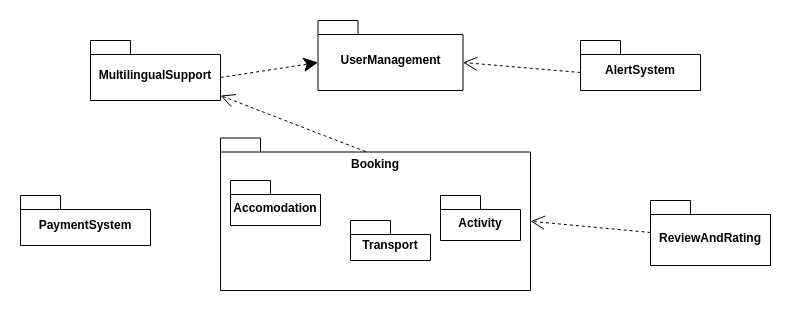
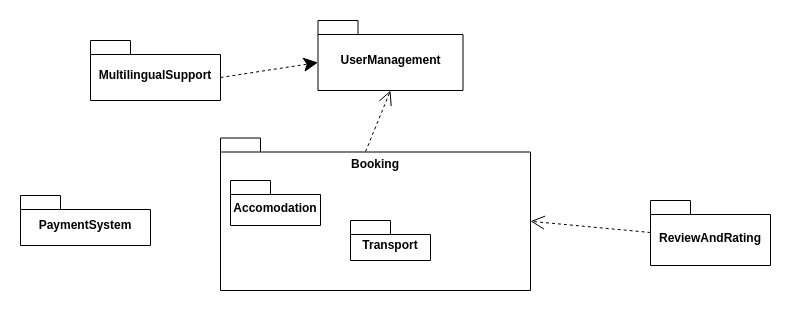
  <mxCell id="0" />
  <mxCell id="1" parent="0" />
  <mxCell id="2" value="UserManagement" style="shape=folder;fontStyle=1;spacingTop=10;tabWidth=40;tabHeight=14;tabPosition=left;html=1;whiteSpace=wrap;" vertex="1" parent="1"><mxGeometry x="317.5" y="20" width="145" height="70" as="geometry" /></mxCell>
  <mxCell id="3" value="Booking" style="shape=folder;fontStyle=1;spacingTop=-100;tabWidth=40;tabHeight=14;tabPosition=left;html=1;whiteSpace=wrap;align=center;" vertex="1" parent="1"><mxGeometry x="220" y="137.5" width="310" height="152.5" as="geometry" /></mxCell>
  <mxCell id="4" value="Accomodation" style="shape=folder;fontStyle=1;spacingTop=10;tabWidth=40;tabHeight=14;tabPosition=left;html=1;whiteSpace=wrap;" vertex="1" parent="1"><mxGeometry x="230" y="180" width="90" height="45" as="geometry" /></mxCell>
  <mxCell id="5" value="Transport" style="shape=folder;fontStyle=1;spacingTop=10;tabWidth=40;tabHeight=14;tabPosition=left;html=1;whiteSpace=wrap;" vertex="1" parent="1"><mxGeometry x="350" y="220" width="80" height="40" as="geometry" /></mxCell>
- <mxCell id="6" value="Activity" style="shape=folder;fontStyle=1;spacingTop=10;tabWidth=40;tabHeight=14;tabPosition=left;html=1;whiteSpace=wrap;" vertex="1" parent="1"><mxGeometry x="440" y="195" width="80" height="45" as="geometry" /></mxCell>
  <mxCell id="7" value="PaymentSystem" style="shape=folder;fontStyle=1;spacingTop=10;tabWidth=40;tabHeight=14;tabPosition=left;html=1;whiteSpace=wrap;" vertex="1" parent="1"><mxGeometry x="20" y="195" width="130" height="50" as="geometry" /></mxCell>
  <mxCell id="8" value="ReviewAndRating" style="shape=folder;fontStyle=1;spacingTop=10;tabWidth=40;tabHeight=14;tabPosition=left;html=1;whiteSpace=wrap;" vertex="1" parent="1"><mxGeometry x="650" y="200" width="120" height="65" as="geometry" /></mxCell>
- <mxCell id="9" value="AlertSystem" style="shape=folder;fontStyle=1;spacingTop=10;tabWidth=40;tabHeight=14;tabPosition=left;html=1;whiteSpace=wrap;" vertex="1" parent="1"><mxGeometry x="580" y="40" width="120" height="50" as="geometry" /></mxCell>
  <mxCell id="10" value="MultilingualSupport" style="shape=folder;fontStyle=1;spacingTop=10;tabWidth=40;tabHeight=14;tabPosition=left;html=1;whiteSpace=wrap;" vertex="1" parent="1"><mxGeometry x="90" y="40" width="130" height="60" as="geometry" /></mxCell>
- <mxCell id="11" value="" style="endArrow=open;endSize=12;dashed=1;html=1;rounded=0;exitX=0.468;exitY=0.089;exitDx=0;exitDy=0;exitPerimeter=0;" edge="1" parent="1" source="3" target="10"><mxGeometry width="160" relative="1" as="geometry"><mxPoint x="300" y="180" as="sourcePoint" /><mxPoint x="460" y="180" as="targetPoint" /></mxGeometry></mxCell>
+ <mxCell id="11" value="" style="endArrow=open;endSize=12;dashed=1;html=1;rounded=0;exitX=0.468;exitY=0.089;exitDx=0;exitDy=0;exitPerimeter=0;entryX=0.5;entryY=1;entryDx=0;entryDy=0;entryPerimeter=0;" edge="1" parent="1" source="3" target="2"><mxGeometry width="160" relative="1" as="geometry"><mxPoint x="300" y="180" as="sourcePoint" /><mxPoint x="460" y="180" as="targetPoint" /></mxGeometry></mxCell>
  <mxCell id="12" value="" style="endArrow=open;endSize=12;dashed=1;html=1;rounded=0;exitX=0;exitY=0;exitDx=0;exitDy=32;exitPerimeter=0;entryX=0;entryY=0;entryDx=310;entryDy=83.25;entryPerimeter=0;" edge="1" parent="1" source="8" target="3"><mxGeometry width="160" relative="1" as="geometry"><mxPoint x="300" y="180" as="sourcePoint" /><mxPoint x="460" y="180" as="targetPoint" /></mxGeometry></mxCell>
  <mxCell id="13" value="" style="endArrow=classic;endSize=12;dashed=1;html=1;rounded=0;exitX=0;exitY=0;exitDx=130;exitDy=37;exitPerimeter=0;entryX=0;entryY=0;entryDx=0;entryDy=42;entryPerimeter=0;" edge="1" parent="1" source="10" target="2"><mxGeometry width="160" relative="1" as="geometry"><mxPoint x="300" y="180" as="sourcePoint" /><mxPoint x="460" y="180" as="targetPoint" /></mxGeometry></mxCell>
- <mxCell id="14" value="" style="endArrow=open;endSize=12;dashed=1;html=1;rounded=0;exitX=0;exitY=0;exitDx=0;exitDy=32;exitPerimeter=0;entryX=0;entryY=0;entryDx=145;entryDy=42;entryPerimeter=0;" edge="1" parent="1" source="9" target="2"><mxGeometry width="160" relative="1" as="geometry"><mxPoint x="300" y="180" as="sourcePoint" /><mxPoint x="460" y="180" as="targetPoint" /></mxGeometry></mxCell>
